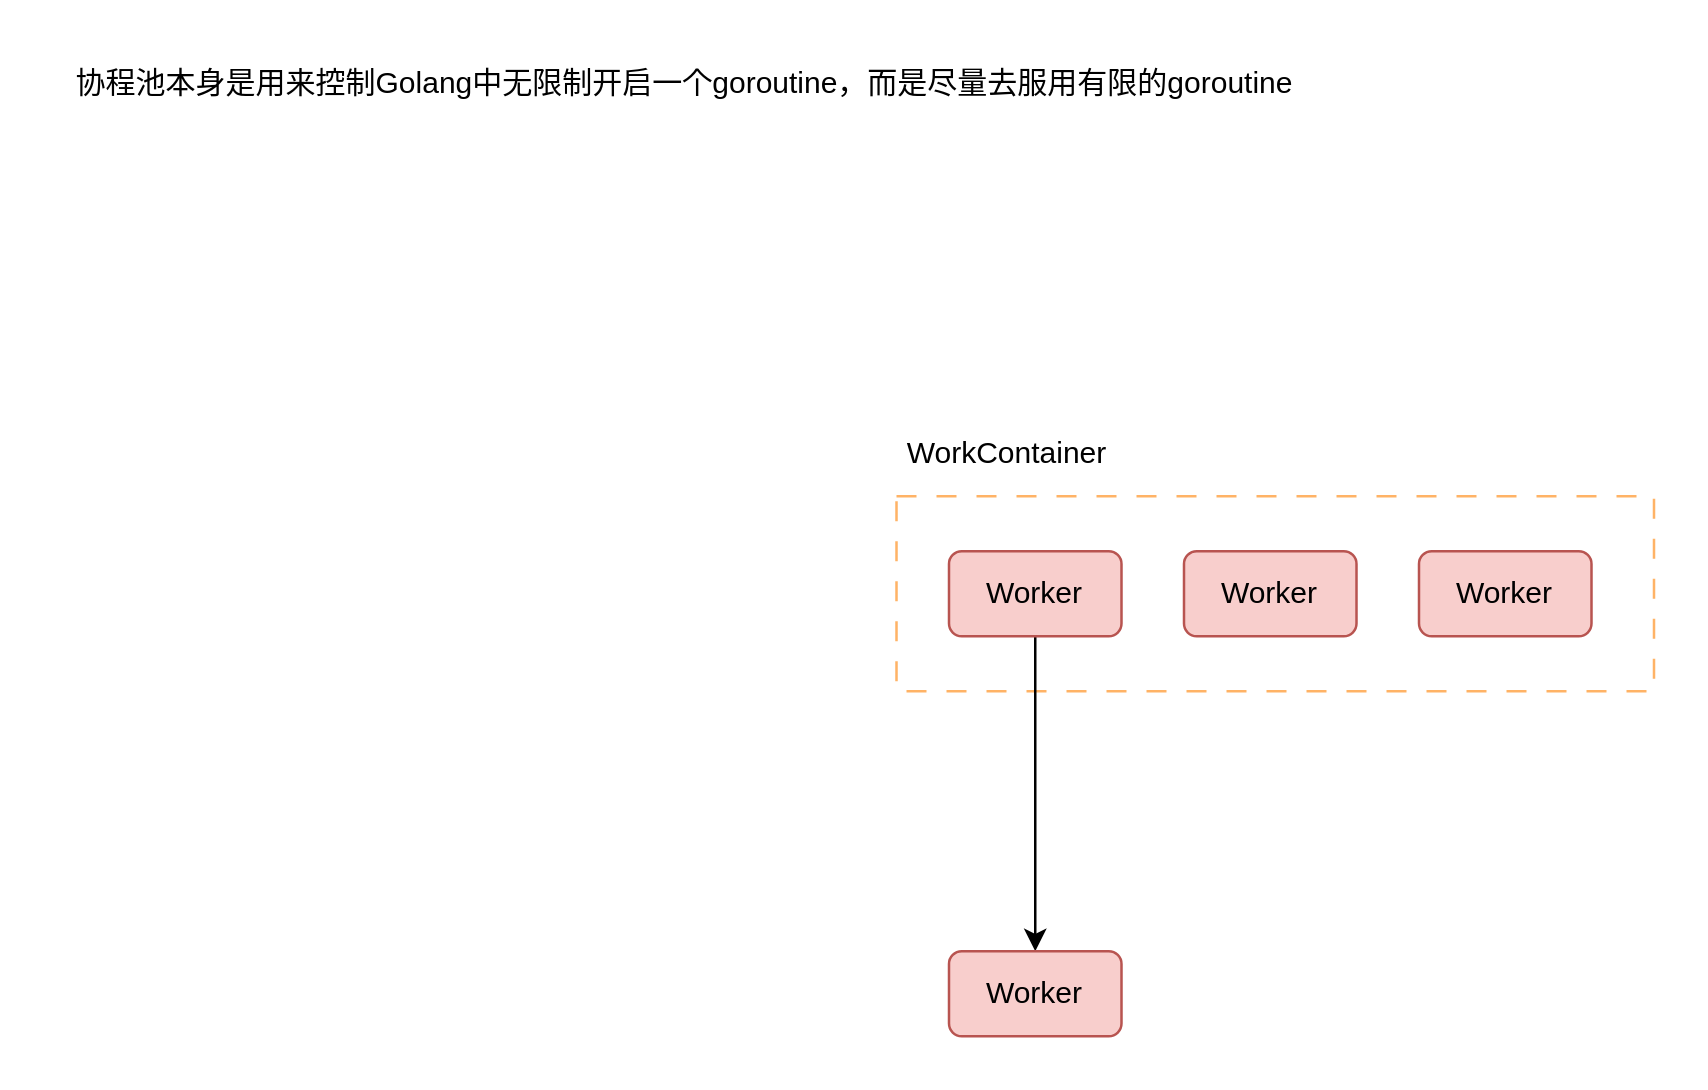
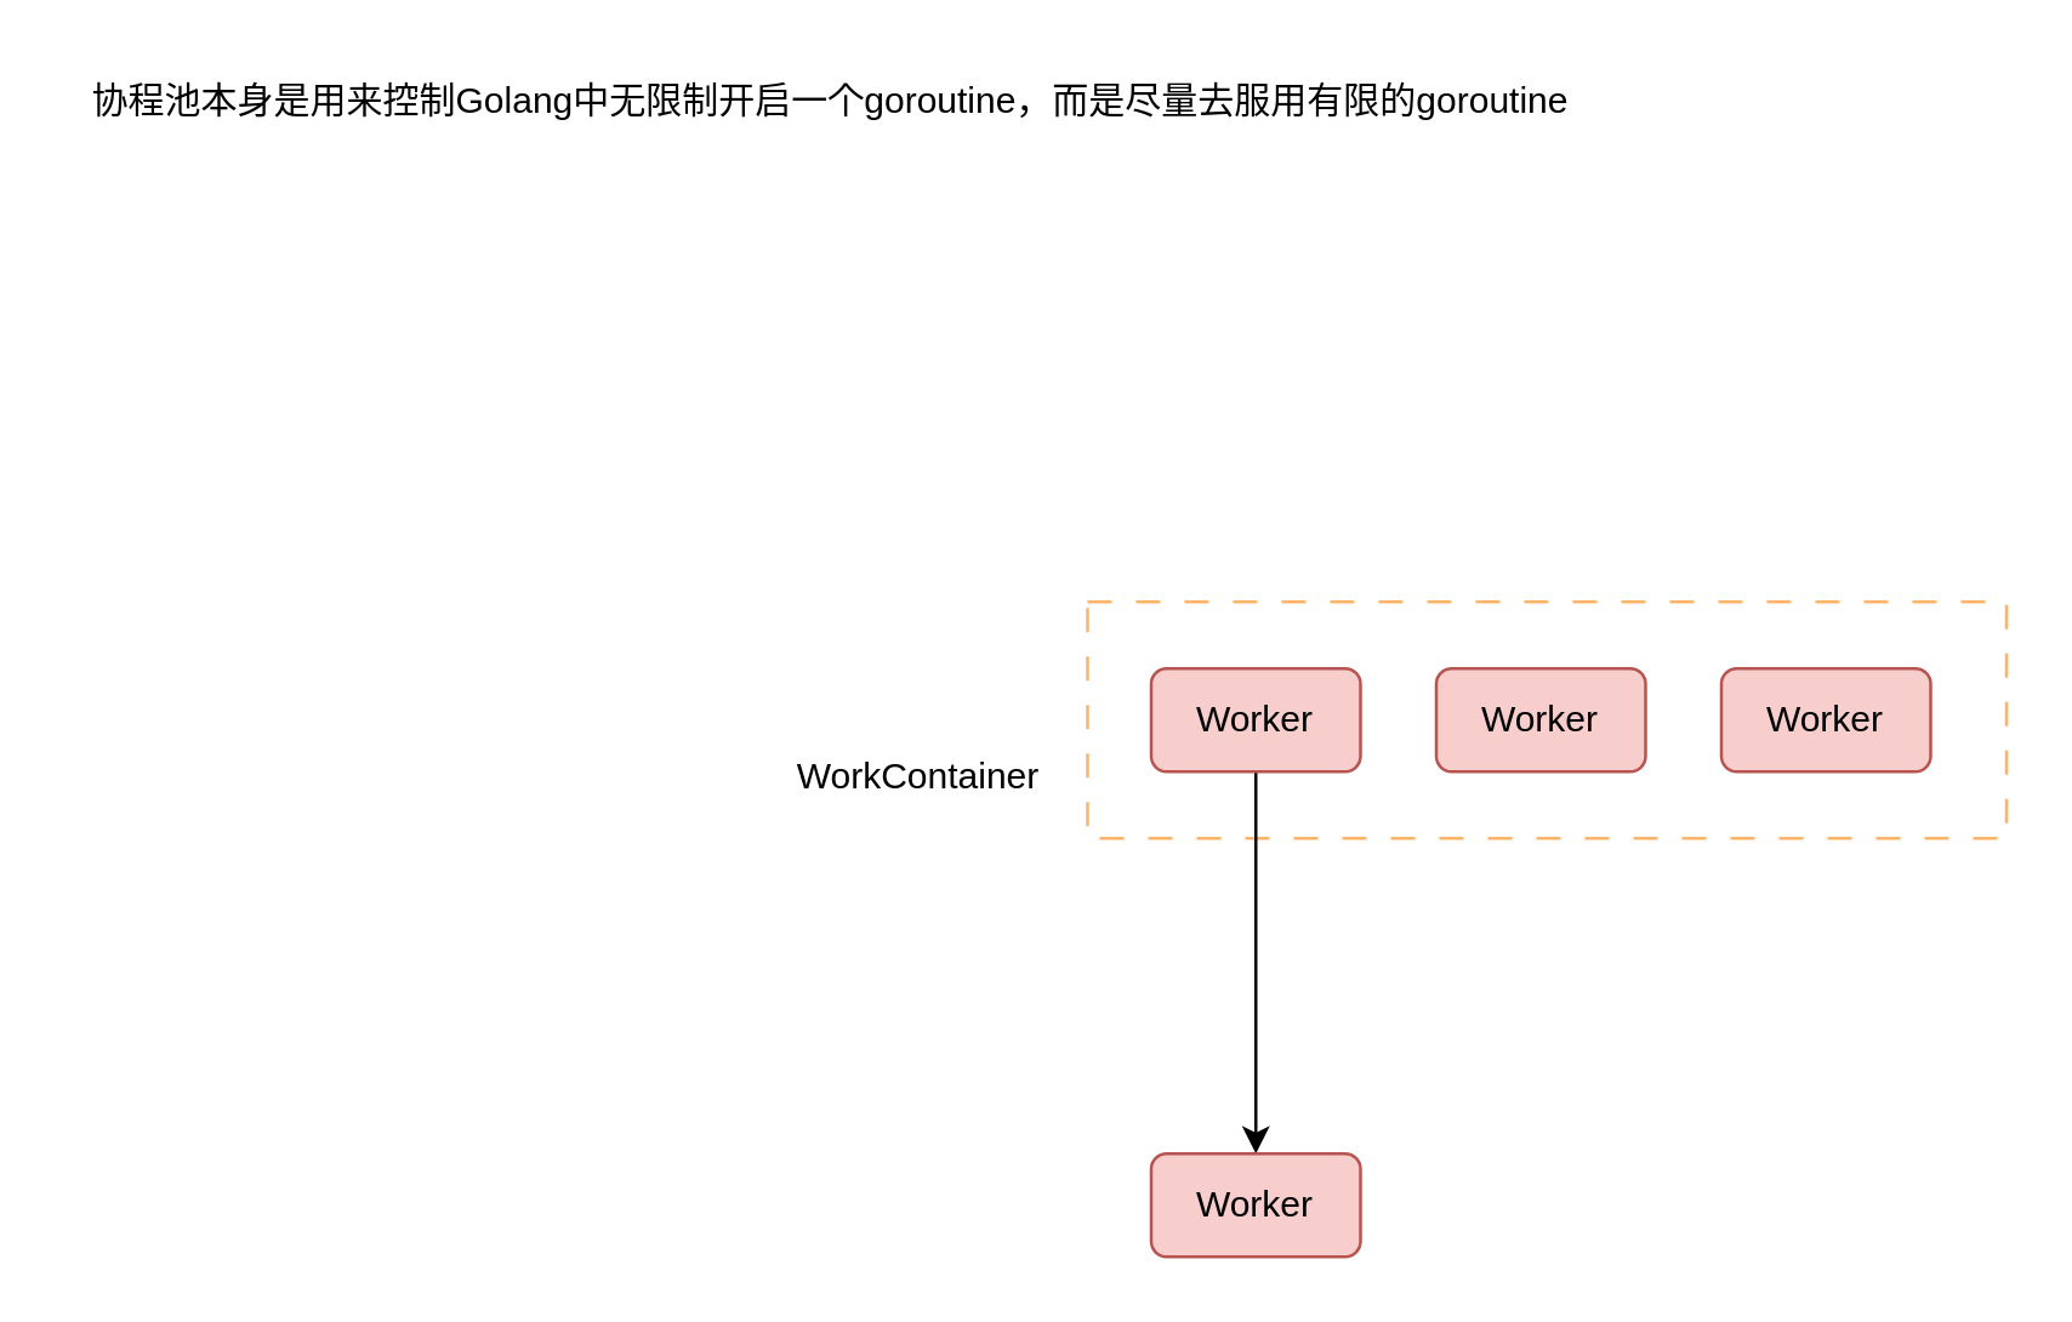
  <mxCell id="0" />
  <mxCell id="1" parent="0" />
  <mxCell id="2" value="" style="rounded=0;whiteSpace=wrap;html=1;dashed=1;dashPattern=8 8;strokeColor=#FFB366;" vertex="1" parent="1"><mxGeometry x="358" y="198" width="303" height="78" as="geometry" /></mxCell>
- <mxCell id="3" value="WorkContainer" style="text;html=1;align=center;verticalAlign=middle;resizable=0;points=[];autosize=1;strokeColor=none;fillColor=none;" vertex="1" parent="1"><mxGeometry x="353" y="168" width="98" height="26" as="geometry" /></mxCell>
+ <mxCell id="3" value="WorkContainer" style="text;html=1;align=center;verticalAlign=middle;resizable=0;points=[];autosize=1;strokeColor=none;fillColor=none;" vertex="1" parent="1"><mxGeometry x="253" y="243" width="98" height="26" as="geometry" /></mxCell>
  <mxCell id="4" value="" style="edgeStyle=orthogonalEdgeStyle;rounded=0;orthogonalLoop=1;jettySize=auto;html=1;" edge="1" parent="1" source="5" target="9"><mxGeometry relative="1" as="geometry" /></mxCell>
  <mxCell id="5" value="Worker" style="rounded=1;whiteSpace=wrap;html=1;fillColor=#f8cecc;strokeColor=#b85450;" vertex="1" parent="1"><mxGeometry x="379" y="220" width="69" height="34" as="geometry" /></mxCell>
  <mxCell id="6" value="Worker" style="rounded=1;whiteSpace=wrap;html=1;fillColor=#f8cecc;strokeColor=#b85450;" vertex="1" parent="1"><mxGeometry x="473" y="220" width="69" height="34" as="geometry" /></mxCell>
  <mxCell id="7" value="Worker" style="rounded=1;whiteSpace=wrap;html=1;fillColor=#f8cecc;strokeColor=#b85450;" vertex="1" parent="1"><mxGeometry x="567" y="220" width="69" height="34" as="geometry" /></mxCell>
  <mxCell id="8" value="协程池本身是用来控制Golang中无限制开启一个goroutine，而是尽量去服用有限的goroutine" style="text;html=1;align=center;verticalAlign=middle;resizable=0;points=[];autosize=1;strokeColor=none;fillColor=none;" vertex="1" parent="1"><mxGeometry x="20" y="20" width="505" height="26" as="geometry" /></mxCell>
  <mxCell id="9" value="Worker" style="rounded=1;whiteSpace=wrap;html=1;fillColor=#f8cecc;strokeColor=#b85450;" vertex="1" parent="1"><mxGeometry x="379" y="380" width="69" height="34" as="geometry" /></mxCell>
